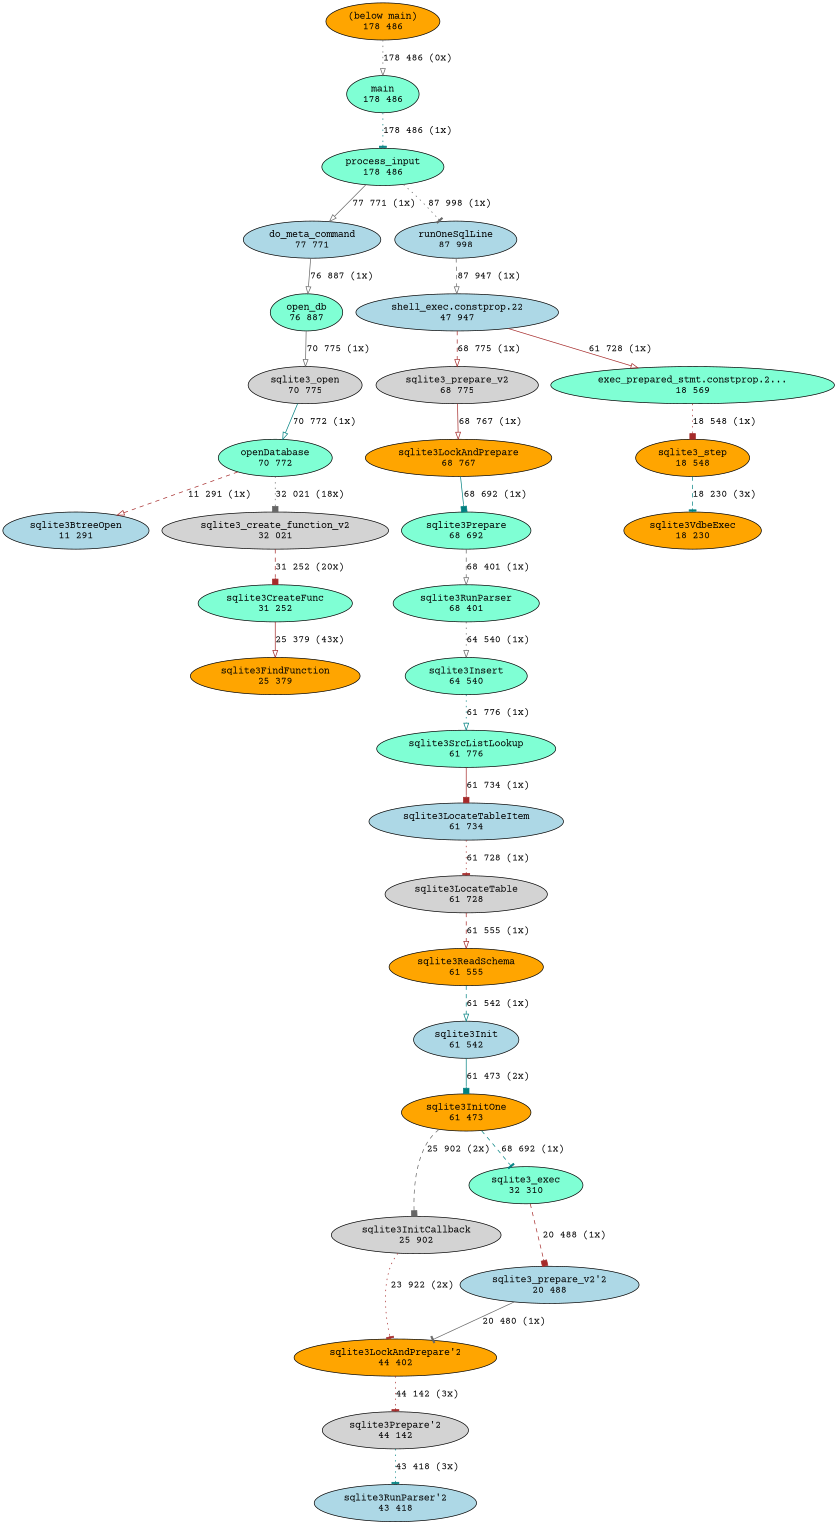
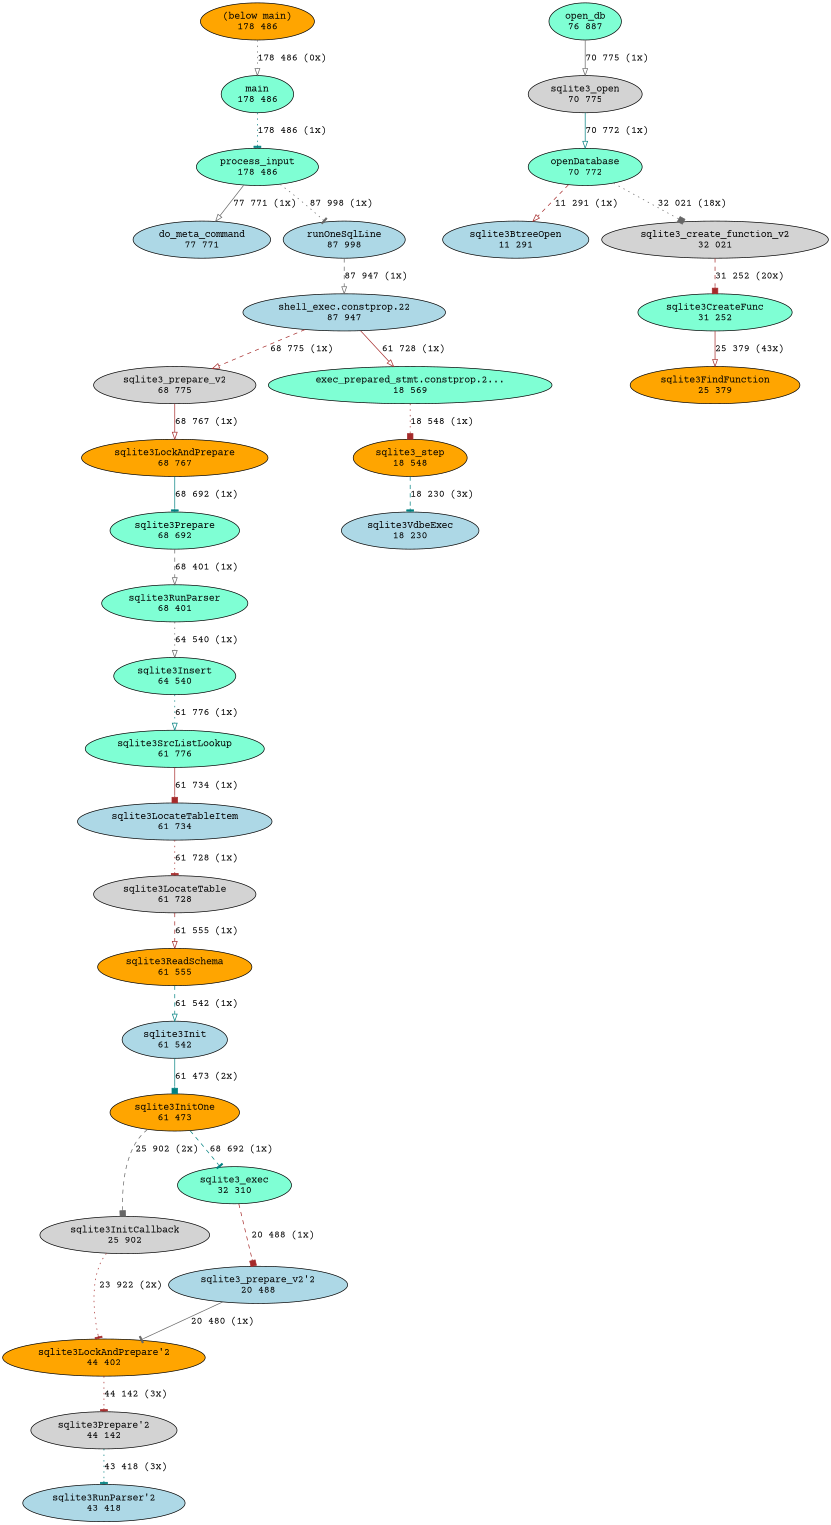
  digraph {
    fontname="Courier Prime"
    node [fillcolor=aquamarine fontname="Courier Prime" style=filled]
    edge [arrowhead=onormal color=brown fontname="Courier Prime" style=dashed weight=2]
    n1 [fillcolor=lightgrey label="sqlite3LocateTable\n61 728"]
    n2 [fillcolor=orange label="sqlite3ReadSchema\n61 555"]
    n3 [fillcolor=lightblue label="sqlite3Init\n61 542"]
    n4 [fillcolor=orange label="sqlite3InitOne\n61 473"]
    n5 [fillcolor=orange label="sqlite3_step\n18 548"]
-   n6 [fillcolor=orange label="sqlite3VdbeExec\n18 230"]
+   n6 [fillcolor=lightblue label="sqlite3VdbeExec\n18 230"]
    n7 [fillcolor=lightblue label="sqlite3RunParser'2\n43 418"]
    n8 [label="openDatabase\n70 772"]
    n9 [fillcolor=lightblue label="sqlite3BtreeOpen\n11 291"]
    n10 [fillcolor=lightgrey label="sqlite3_create_function_v2\n32 021"]
    n11 [label="sqlite3CreateFunc\n31 252"]
    n12 [fillcolor=orange label="sqlite3FindFunction\n25 379"]
    n13 [label="sqlite3Prepare\n68 692"]
    n14 [label="sqlite3RunParser\n68 401"]
    n15 [label="sqlite3Insert\n64 540"]
    n16 [label="sqlite3SrcListLookup\n61 776"]
    n17 [fillcolor=lightgrey label="sqlite3Prepare'2\n44 142"]
    n18 [fillcolor=lightblue label="sqlite3LocateTableItem\n61 734"]
    n19 [fillcolor=lightgrey label="sqlite3InitCallback\n25 902"]
    n20 [label="sqlite3_exec\n32 310"]
    n21 [fillcolor=orange label="sqlite3LockAndPrepare'2\n44 402"]
    n22 [fillcolor=lightblue label="sqlite3_prepare_v2'2\n20 488"]
    n23 [fillcolor=orange label="sqlite3LockAndPrepare\n68 767"]
    n24 [fillcolor=lightgrey label="sqlite3_open\n70 775"]
    n25 [fillcolor=lightgrey label="sqlite3_prepare_v2\n68 775"]
    n26 [fillcolor=lightblue label="do_meta_command\n77 771"]
    n27 [label="open_db\n76 887"]
    n28 [label="exec_prepared_stmt.constprop.2...\n18 569"]
    n29 [fillcolor=lightblue label="runOneSqlLine\n87 998"]
-   n30 [fillcolor=lightblue label="shell_exec.constprop.22\n47 947"]
+   n30 [fillcolor=lightblue label="shell_exec.constprop.22\n87 947"]
    n31 [label="main\n178 486"]
    n32 [label="process_input\n178 486"]
    n33 [fillcolor=orange label="(below main)\n178 486"]
    n1 -> n2 [label="61 555 (1x)"]
    n2 -> n3 [color=teal label="61 542 (1x)"]
    n3 -> n4 [arrowhead=box color=teal label="61 473 (2x)" style=solid]
    n4 -> n19 [arrowhead=box color=gray40 label="25 902 (2x)"]
    n4 -> n20 [arrowhead=tee color=teal label="68 692 (1x)"]
    n5 -> n6 [arrowhead=tee color=teal label="18 230 (3x)"]
    n8 -> n9 [label="11 291 (1x)"]
    n8 -> n10 [arrowhead=box color=gray40 label="32 021 (18x)" style=dotted]
    n10 -> n11 [arrowhead=box label="31 252 (20x)"]
    n11 -> n12 [label="25 379 (43x)" style=solid]
    n13 -> n14 [color=gray40 label="68 401 (1x)"]
    n14 -> n15 [color=gray40 label="64 540 (1x)" style=dotted]
    n15 -> n16 [color=teal label="61 776 (1x)" style=dotted]
    n16 -> n18 [arrowhead=box label="61 734 (1x)" style=solid]
    n17 -> n7 [arrowhead=tee color=teal label="43 418 (3x)" style=dotted]
    n18 -> n1 [arrowhead=tee label="61 728 (1x)" style=dotted]
    n19 -> n21 [arrowhead=tee label="23 922 (2x)" style=dotted]
    n20 -> n22 [arrowhead=box label="20 488 (1x)"]
    n21 -> n17 [arrowhead=tee label="44 142 (3x)" style=dotted]
    n22 -> n21 [arrowhead=tee color=gray40 label="20 480 (1x)" style=solid]
-   n23 -> n13 [arrowhead=box color=teal label="68 692 (1x)" style=solid]
+   n23 -> n13 [arrowhead=tee color=teal label="68 692 (1x)" style=solid]
    n24 -> n8 [color=teal label="70 772 (1x)" style=solid]
    n25 -> n23 [label="68 767 (1x)" style=solid]
-   n26 -> n27 [color=gray40 label="76 887 (1x)" style=solid]
    n27 -> n24 [color=gray40 label="70 775 (1x)" style=solid]
    n28 -> n5 [arrowhead=box label="18 548 (1x)" style=dotted]
    n29 -> n30 [color=gray40 label="87 947 (1x)"]
    n30 -> n25 [label="68 775 (1x)"]
    n30 -> n28 [label="61 728 (1x)" style=solid]
    n31 -> n32 [arrowhead=tee color=teal label="178 486 (1x)" style=dotted]
    n32 -> n26 [color=gray40 label="77 771 (1x)" style=solid]
    n32 -> n29 [arrowhead=tee color=gray40 label="87 998 (1x)" style=dotted]
    n33 -> n31 [color=gray40 label="178 486 (0x)" style=dotted]
  }
